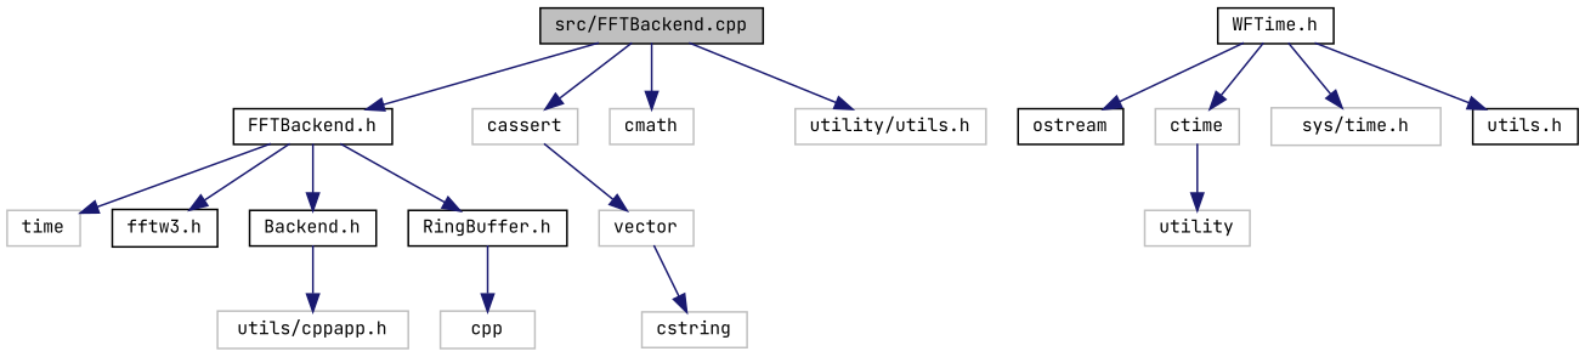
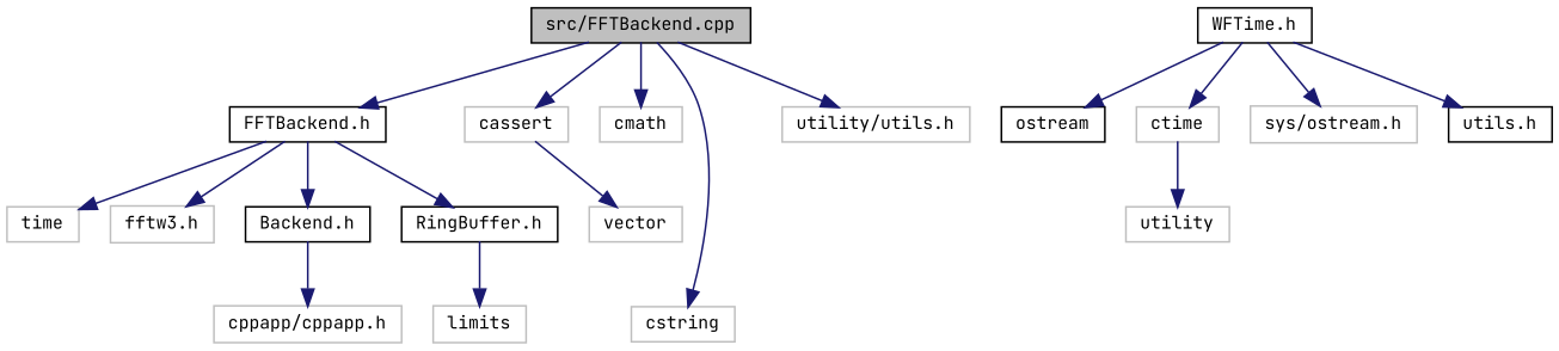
  digraph {
    fontname="JetBrains Mono"
    node [color=grey75 fillcolor=white fontname="JetBrains Mono" fontsize=10 shape=record style=filled]
    edge [color=midnightblue fontname="JetBrains Mono" fontsize=10 labelfontname=FreeSans labelfontsize=10 style=solid]
    n1 [color=black fillcolor=grey75 fontcolor=black height=0.2 label="src/FFTBackend.cpp" width=0.4]
    n2 [color=black height=0.2 label="FFTBackend.h" width=0.4]
    n3 [height=0.2 label=cassert width=0.4]
    n4 [height=0.2 label=cmath width=0.4]
    n5 [height=0.2 label=cstring width=0.4]
    n6 [height=0.2 label="utility/utils.h" width=0.4]
    n7 [height=0.2 label=time width=0.4]
-   n8 [color=black height=0.2 label="fftw3.h" width=0.4]
+   n8 [height=0.2 label="fftw3.h" width=0.4]
    n9 [color=black height=0.2 label="Backend.h" width=0.4]
    n10 [color=black height=0.2 label="RingBuffer.h" width=0.4]
    n11 [height=0.2 label=vector width=0.4]
-   n12 [height=0.2 label="utils/cppapp.h" width=0.4]
-   n13 [height=0.2 label=cpp width=0.4]
+   n12 [height=0.2 label="cppapp/cppapp.h" width=0.4]
+   n13 [height=0.2 label=limits width=0.4]
    n14 [color=black height=0.2 label="WFTime.h" width=0.4]
    n15 [color=black height=0.2 label=ostream width=0.4]
    n16 [height=0.2 label=ctime width=0.4]
-   n17 [height=0.2 label="sys/time.h" width=0.4]
+   n17 [height=0.2 label="sys/ostream.h" width=0.4]
    n18 [color=black height=0.2 label="utils.h" width=0.4]
    n19 [height=0.2 label=utility width=0.4]
    n1 -> n2
    n1 -> n3
    n1 -> n4
-   n11 -> n5
+   n1 -> n5
    n1 -> n6
    n2 -> n7
    n2 -> n8
    n2 -> n9
    n2 -> n10
    n3 -> n11
    n9 -> n12
    n10 -> n13
    n14 -> n15
    n14 -> n16
    n14 -> n17
    n14 -> n18
    n16 -> n19
  }
